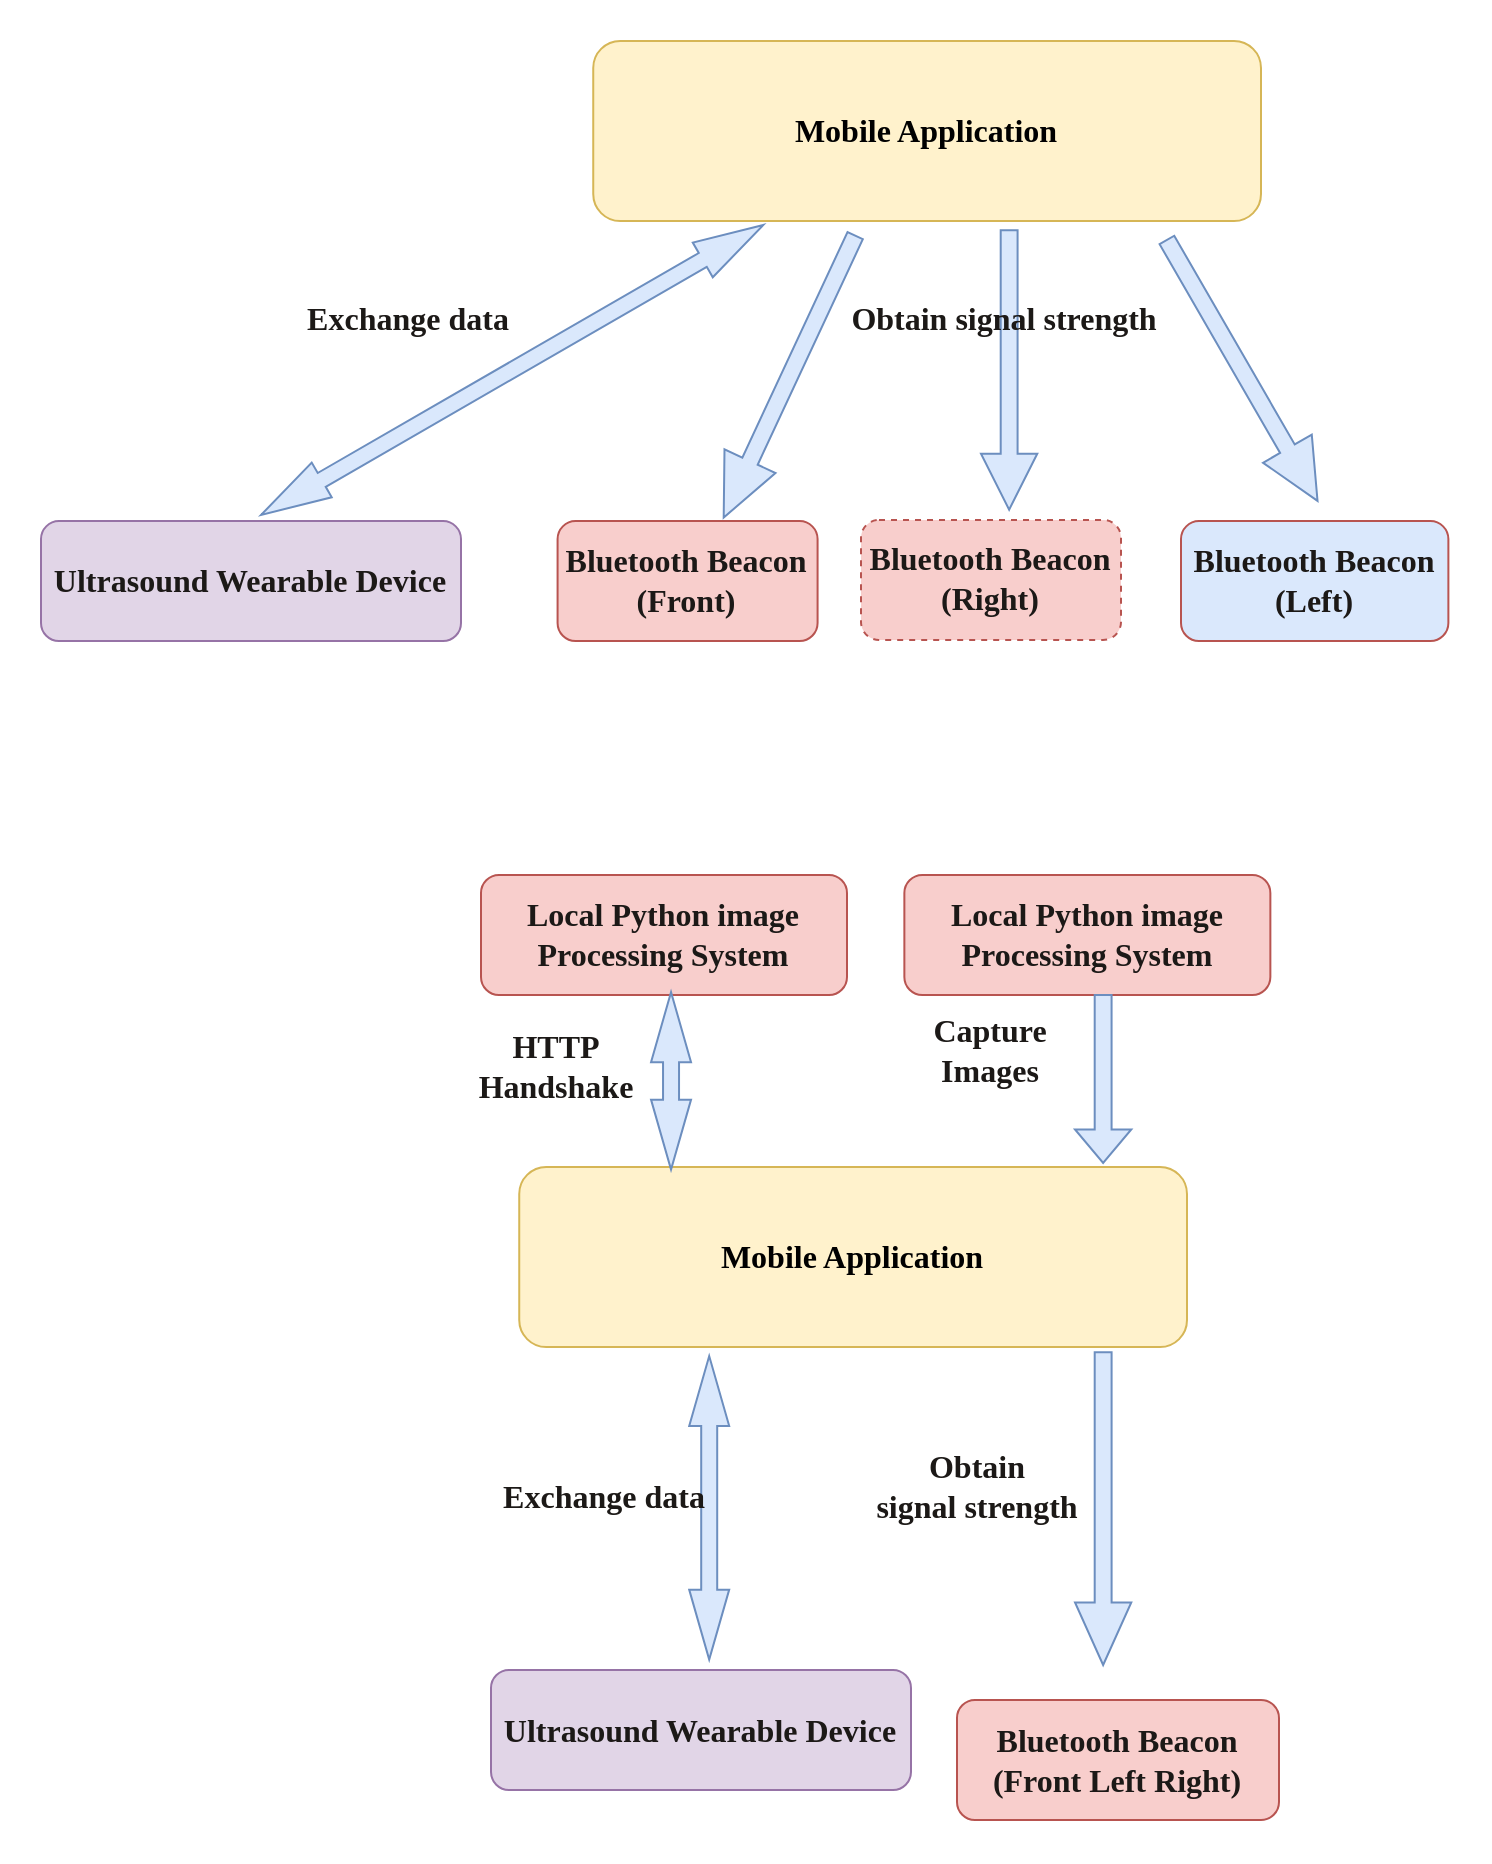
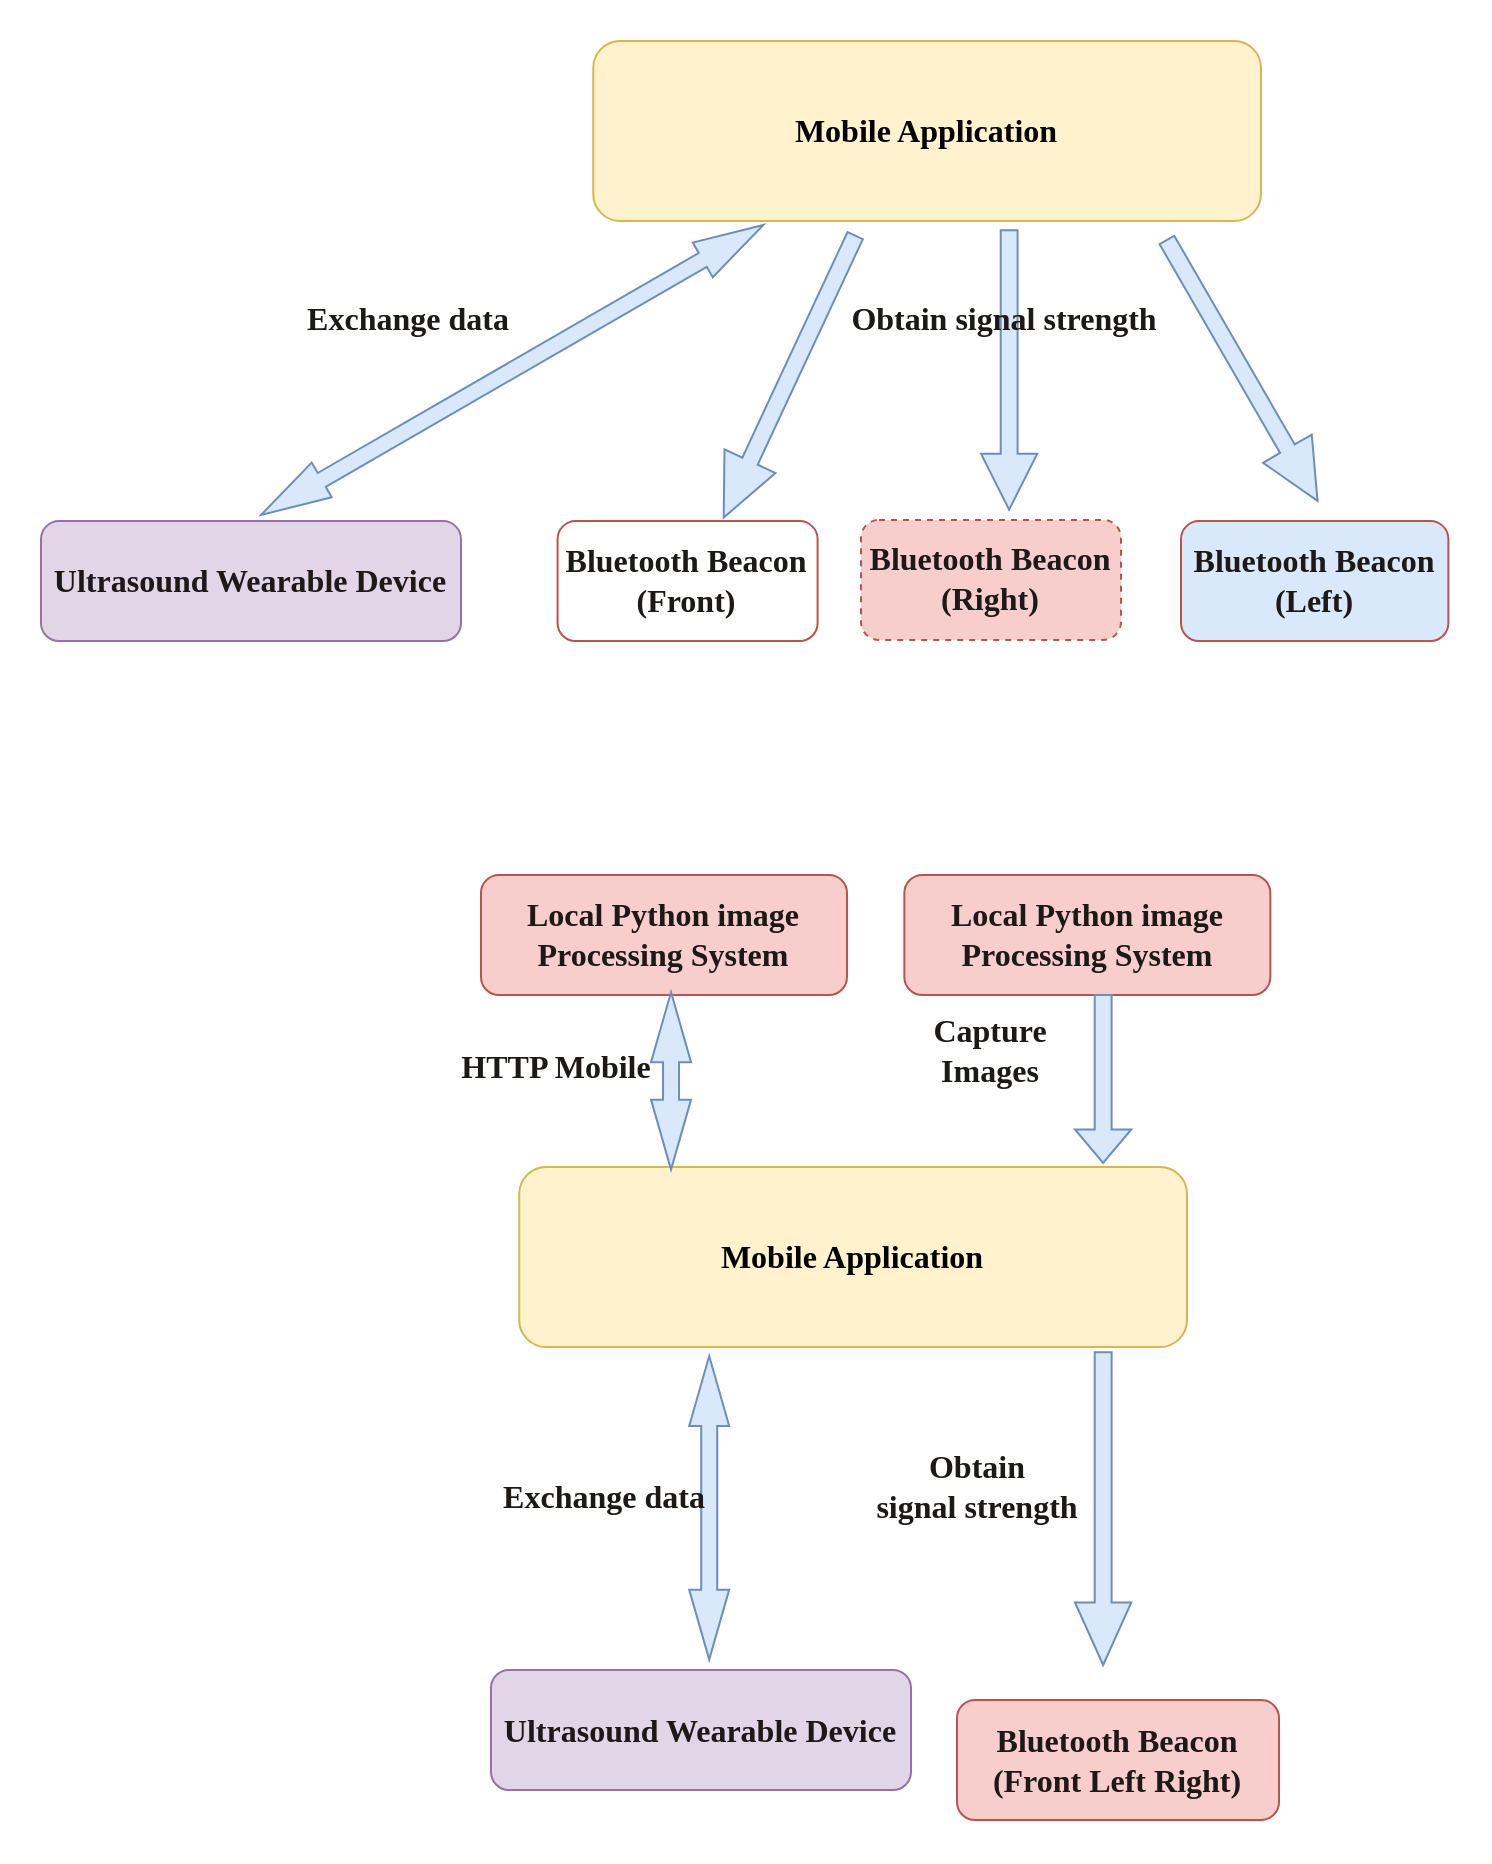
  <mxCell id="0" />
  <mxCell id="1" parent="0" />
  <mxCell id="2" value="&lt;font data-font-src=&quot;https://fonts.googleapis.com/css?family=Arial&quot; face=&quot;Comic Sans MS&quot; size=&quot;1&quot;&gt;&lt;b style=&quot;font-size: 16px&quot;&gt;Mobile Application&lt;/b&gt;&lt;/font&gt;" style="rounded=1;whiteSpace=wrap;html=1;fillColor=#fff2cc;strokeColor=#d6b656;" parent="1" vertex="1"><mxGeometry x="296.12" y="20" width="333.88" height="90" as="geometry" /></mxCell>
  <mxCell id="3" value="&lt;span style=&quot;color: rgb(28 , 25 , 23)&quot;&gt;&lt;font face=&quot;Comic Sans MS&quot; size=&quot;1&quot;&gt;&lt;b style=&quot;font-size: 16px&quot;&gt;Ultrasound Wearable Device&lt;/b&gt;&lt;/font&gt;&lt;/span&gt;" style="rounded=1;whiteSpace=wrap;html=1;sketch=0;fillColor=#e1d5e7;strokeColor=#9673a6;" parent="1" vertex="1"><mxGeometry x="20" y="260.03" width="210" height="59.97" as="geometry" /></mxCell>
  <mxCell id="4" value="" style="html=1;shadow=0;dashed=0;align=center;verticalAlign=middle;shape=mxgraph.arrows2.twoWayArrow;dy=0.6;dx=35;rounded=0;sketch=0;rotation=-30;fillColor=#dae8fc;strokeColor=#6c8ebf;" parent="1" vertex="1"><mxGeometry x="110.62" y="174.46" width="290" height="20" as="geometry" /></mxCell>
  <mxCell id="5" value="&lt;span style=&quot;color: rgb(28 , 25 , 23) ; background-color: rgb(255 , 255 , 255)&quot;&gt;&lt;font size=&quot;1&quot;&gt;&lt;b style=&quot;font-size: 16px&quot;&gt;Exchange data&lt;/b&gt;&lt;/font&gt;&lt;/span&gt;" style="text;html=1;strokeColor=none;fillColor=none;align=center;verticalAlign=middle;whiteSpace=wrap;rounded=0;sketch=0;fontFamily=Comic Sans MS;fontSize=14;" parent="1" vertex="1"><mxGeometry x="152" y="144.46" width="104.38" height="30" as="geometry" /></mxCell>
- <mxCell id="6" value="&lt;span style=&quot;color: rgb(28 , 25 , 23)&quot;&gt;&lt;font face=&quot;Comic Sans MS&quot; size=&quot;1&quot;&gt;&lt;b style=&quot;font-size: 16px&quot;&gt;Bluetooth Beacon (Front)&lt;/b&gt;&lt;/font&gt;&lt;/span&gt;" style="rounded=1;whiteSpace=wrap;html=1;sketch=0;fillColor=#f8cecc;strokeColor=#b85450;" parent="1" vertex="1"><mxGeometry x="278.29" y="260.03" width="130" height="60" as="geometry" /></mxCell>
+ <mxCell id="6" value="&lt;span style=&quot;color: rgb(28 , 25 , 23)&quot;&gt;&lt;font face=&quot;Comic Sans MS&quot; size=&quot;1&quot;&gt;&lt;b style=&quot;font-size: 16px&quot;&gt;Bluetooth Beacon (Front)&lt;/b&gt;&lt;/font&gt;&lt;/span&gt;" style="rounded=1;whiteSpace=wrap;html=1;sketch=0;fillColor=#ffffff;strokeColor=#b85450;" parent="1" vertex="1"><mxGeometry x="278.29" y="260.03" width="130" height="60" as="geometry" /></mxCell>
  <mxCell id="7" value="&lt;b style=&quot;color: rgb(28 , 25 , 23) ; font-family: &amp;#34;comic sans ms&amp;#34;&quot;&gt;&lt;font style=&quot;font-size: 16px&quot;&gt;Bluetooth Beacon (Right)&lt;/font&gt;&lt;/b&gt;" style="rounded=1;whiteSpace=wrap;html=1;sketch=0;fillColor=#f8cecc;strokeColor=#b85450;dashed=1;" parent="1" vertex="1"><mxGeometry x="430" y="259.46" width="130" height="60" as="geometry" /></mxCell>
  <mxCell id="8" value="&lt;b style=&quot;color: rgb(28 , 25 , 23) ; font-family: &amp;#34;comic sans ms&amp;#34;&quot;&gt;&lt;font style=&quot;font-size: 16px&quot;&gt;Bluetooth Beacon (Left)&lt;/font&gt;&lt;/b&gt;" style="rounded=1;whiteSpace=wrap;html=1;sketch=0;fillColor=#dae8fc;strokeColor=#b85450;" parent="1" vertex="1"><mxGeometry x="590" y="260.03" width="133.69" height="60" as="geometry" /></mxCell>
  <mxCell id="9" value="" style="shape=singleArrow;direction=south;whiteSpace=wrap;html=1;rounded=0;sketch=0;fontFamily=Comic Sans MS;fontSize=14;rotation=25;fillColor=#dae8fc;strokeColor=#6c8ebf;" parent="1" vertex="1"><mxGeometry x="380.15" y="110" width="28.14" height="155.55" as="geometry" /></mxCell>
  <mxCell id="10" value="" style="shape=singleArrow;direction=south;whiteSpace=wrap;html=1;rounded=0;sketch=0;fontFamily=Comic Sans MS;fontSize=14;rotation=0;fillColor=#dae8fc;strokeColor=#6c8ebf;" parent="1" vertex="1"><mxGeometry x="490" y="114.59" width="28.14" height="139.74" as="geometry" /></mxCell>
  <mxCell id="11" value="" style="shape=singleArrow;direction=south;whiteSpace=wrap;html=1;rounded=0;sketch=0;fontFamily=Comic Sans MS;fontSize=14;rotation=-30;fillColor=#dae8fc;strokeColor=#6c8ebf;" parent="1" vertex="1"><mxGeometry x="606.54" y="109.4" width="28.14" height="150.63" as="geometry" /></mxCell>
  <mxCell id="12" value="&lt;span style=&quot;color: rgb(28 , 25 , 23)&quot;&gt;&lt;font size=&quot;1&quot;&gt;&lt;b style=&quot;font-size: 16px&quot;&gt;Obtain signal strength&lt;/b&gt;&lt;/font&gt;&lt;/span&gt;" style="text;html=1;strokeColor=none;fillColor=none;align=center;verticalAlign=middle;whiteSpace=wrap;rounded=0;sketch=0;fontFamily=Comic Sans MS;fontSize=14;" parent="1" vertex="1"><mxGeometry x="394" y="144.46" width="216" height="30" as="geometry" /></mxCell>
  <mxCell id="13" style="edgeStyle=orthogonalEdgeStyle;rounded=0;orthogonalLoop=1;jettySize=auto;html=1;exitX=0.5;exitY=1;exitDx=0;exitDy=0;fontFamily=Comic Sans MS;fontSize=16;" parent="1" edge="1"><mxGeometry relative="1" as="geometry"><mxPoint x="252" y="841.95" as="sourcePoint" /><mxPoint x="252" y="841.95" as="targetPoint" /></mxGeometry></mxCell>
  <mxCell id="14" value="&lt;font data-font-src=&quot;https://fonts.googleapis.com/css?family=Arial&quot; face=&quot;Comic Sans MS&quot; size=&quot;1&quot;&gt;&lt;b style=&quot;font-size: 16px&quot;&gt;Mobile Application&lt;/b&gt;&lt;/font&gt;" style="rounded=1;whiteSpace=wrap;html=1;fillColor=#fff2cc;strokeColor=#d6b656;" vertex="1" parent="1"><mxGeometry x="259.12" y="583" width="333.88" height="90" as="geometry" /></mxCell>
  <mxCell id="15" value="&lt;span style=&quot;color: rgb(28 , 25 , 23)&quot;&gt;&lt;font face=&quot;Comic Sans MS&quot; size=&quot;1&quot;&gt;&lt;b style=&quot;font-size: 16px&quot;&gt;Ultrasound Wearable Device&lt;/b&gt;&lt;/font&gt;&lt;/span&gt;" style="rounded=1;whiteSpace=wrap;html=1;sketch=0;fillColor=#e1d5e7;strokeColor=#9673a6;" vertex="1" parent="1"><mxGeometry x="245" y="834.53" width="210" height="59.97" as="geometry" /></mxCell>
  <mxCell id="16" value="" style="html=1;shadow=0;dashed=0;align=center;verticalAlign=middle;shape=mxgraph.arrows2.twoWayArrow;dy=0.6;dx=35;rounded=0;sketch=0;rotation=-90;fillColor=#dae8fc;strokeColor=#6c8ebf;" vertex="1" parent="1"><mxGeometry x="278.19" y="743.41" width="151.81" height="20" as="geometry" /></mxCell>
  <mxCell id="17" value="&lt;span style=&quot;color: rgb(28 , 25 , 23)&quot;&gt;&lt;font size=&quot;1&quot;&gt;&lt;b style=&quot;font-size: 16px&quot;&gt;Exchange data&lt;/b&gt;&lt;/font&gt;&lt;/span&gt;" style="text;html=1;strokeColor=none;fillColor=none;align=center;verticalAlign=middle;whiteSpace=wrap;rounded=0;sketch=0;fontFamily=Comic Sans MS;fontSize=14;" vertex="1" parent="1"><mxGeometry x="250" y="733.41" width="104.38" height="30" as="geometry" /></mxCell>
  <mxCell id="18" value="&lt;span style=&quot;color: rgb(28 , 25 , 23)&quot;&gt;&lt;font face=&quot;Comic Sans MS&quot; size=&quot;1&quot;&gt;&lt;b style=&quot;font-size: 16px&quot;&gt;Bluetooth Beacon (Front Left Right)&lt;/b&gt;&lt;/font&gt;&lt;/span&gt;" style="rounded=1;whiteSpace=wrap;html=1;sketch=0;fillColor=#f8cecc;strokeColor=#b85450;" vertex="1" parent="1"><mxGeometry x="478" y="849.5" width="161" height="60" as="geometry" /></mxCell>
  <mxCell id="19" value="" style="shape=singleArrow;direction=south;whiteSpace=wrap;html=1;rounded=0;sketch=0;fontFamily=Comic Sans MS;fontSize=14;rotation=0;fillColor=#dae8fc;strokeColor=#6c8ebf;" vertex="1" parent="1"><mxGeometry x="537" y="675.63" width="28.14" height="156.37" as="geometry" /></mxCell>
  <mxCell id="20" value="&lt;span style=&quot;color: rgb(28 , 25 , 23)&quot;&gt;&lt;font size=&quot;1&quot;&gt;&lt;b style=&quot;font-size: 16px&quot;&gt;Obtain &lt;br&gt;signal strength&lt;/b&gt;&lt;/font&gt;&lt;/span&gt;" style="text;html=1;strokeColor=none;fillColor=none;align=center;verticalAlign=middle;whiteSpace=wrap;rounded=0;sketch=0;fontFamily=Comic Sans MS;fontSize=14;" vertex="1" parent="1"><mxGeometry x="380.15" y="728" width="217" height="30.19" as="geometry" /></mxCell>
  <mxCell id="21" value="&lt;font color=&quot;#1c1917&quot; face=&quot;Comic Sans MS&quot;&gt;&lt;span style=&quot;font-size: 16px&quot;&gt;&lt;b&gt;Local Python image Processing System&lt;/b&gt;&lt;/span&gt;&lt;/font&gt;" style="rounded=1;whiteSpace=wrap;html=1;sketch=0;fillColor=#f8cecc;strokeColor=#b85450;" vertex="1" parent="1"><mxGeometry x="451.68" y="437" width="183" height="60" as="geometry" /></mxCell>
  <mxCell id="22" value="" style="shape=singleArrow;direction=south;whiteSpace=wrap;html=1;rounded=0;sketch=0;fontFamily=Comic Sans MS;fontSize=14;rotation=0;fillColor=#dae8fc;strokeColor=#6c8ebf;" vertex="1" parent="1"><mxGeometry x="537" y="497" width="28.14" height="84" as="geometry" /></mxCell>
  <mxCell id="23" value="&lt;font color=&quot;#1c1917&quot; face=&quot;Comic Sans MS&quot;&gt;&lt;span style=&quot;font-size: 16px&quot;&gt;&lt;b&gt;Local Python image Processing System&lt;/b&gt;&lt;/span&gt;&lt;/font&gt;" style="rounded=1;whiteSpace=wrap;html=1;sketch=0;fillColor=#f8cecc;strokeColor=#b85450;rotation=0;" vertex="1" parent="1"><mxGeometry x="240" y="437" width="183" height="60" as="geometry" /></mxCell>
  <mxCell id="24" value="" style="html=1;shadow=0;dashed=0;align=center;verticalAlign=middle;shape=mxgraph.arrows2.twoWayArrow;dy=0.6;dx=35;rounded=0;sketch=0;rotation=-90;fillColor=#dae8fc;strokeColor=#6c8ebf;" vertex="1" parent="1"><mxGeometry x="290.65" y="529.95" width="88.74" height="20" as="geometry" /></mxCell>
- <mxCell id="25" value="&lt;span style=&quot;color: rgb(28 , 25 , 23)&quot;&gt;&lt;font size=&quot;1&quot;&gt;&lt;b style=&quot;font-size: 16px&quot;&gt;HTTP Handshake&lt;/b&gt;&lt;/font&gt;&lt;/span&gt;" style="text;html=1;strokeColor=none;fillColor=none;align=center;verticalAlign=middle;whiteSpace=wrap;rounded=0;sketch=0;fontFamily=Comic Sans MS;fontSize=14;" vertex="1" parent="1"><mxGeometry x="226" y="518" width="104.38" height="30" as="geometry" /></mxCell>
+ <mxCell id="25" value="&lt;span style=&quot;color: rgb(28 , 25 , 23)&quot;&gt;&lt;font size=&quot;1&quot;&gt;&lt;b style=&quot;font-size: 16px&quot;&gt;HTTP Mobile&lt;/b&gt;&lt;/font&gt;&lt;/span&gt;" style="text;html=1;strokeColor=none;fillColor=none;align=center;verticalAlign=middle;whiteSpace=wrap;rounded=0;sketch=0;fontFamily=Comic Sans MS;fontSize=14;" vertex="1" parent="1"><mxGeometry x="226" y="518" width="104.38" height="30" as="geometry" /></mxCell>
  <mxCell id="26" value="&lt;span style=&quot;color: rgb(28 , 25 , 23)&quot;&gt;&lt;font size=&quot;1&quot;&gt;&lt;b style=&quot;font-size: 16px&quot;&gt;Capture Images&lt;/b&gt;&lt;/font&gt;&lt;/span&gt;" style="text;html=1;strokeColor=none;fillColor=none;align=center;verticalAlign=middle;whiteSpace=wrap;rounded=0;sketch=0;fontFamily=Comic Sans MS;fontSize=14;" vertex="1" parent="1"><mxGeometry x="442.81" y="510" width="104.38" height="30" as="geometry" /></mxCell>
